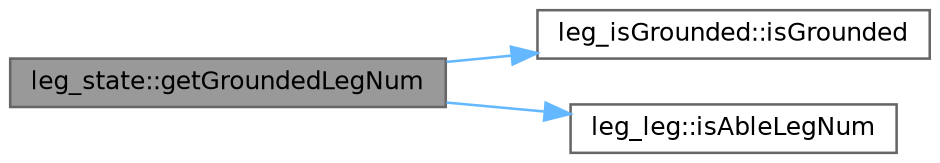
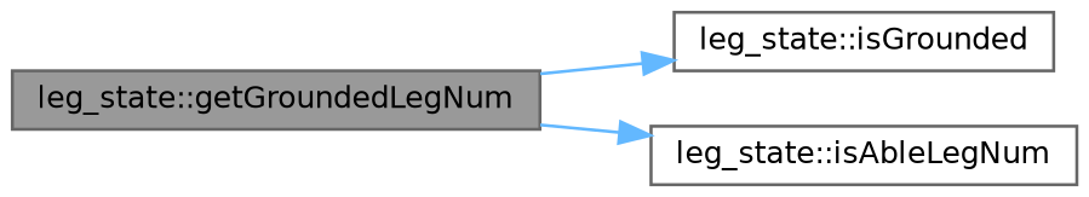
  digraph {
    rankdir=LR
    node [color=grey40 fillcolor=white fontname=Helvetica fontsize=10 shape=box style=filled]
    edge [color=steelblue1 fontname=Helvetica fontsize=10 labelfontname=Helvetica labelfontsize=10 style=solid]
    n1 [color=gray40 fillcolor=grey60 fontcolor=black height=0.2 label="leg_state::getGroundedLegNum" width=0.4]
-   n2 [height=0.2 label="leg_isGrounded::isGrounded" width=0.4]
-   n3 [height=0.2 label="leg_leg::isAbleLegNum" width=0.4]
+   n2 [height=0.2 label="leg_state::isGrounded" width=0.4]
+   n3 [height=0.2 label="leg_state::isAbleLegNum" width=0.4]
    n1 -> n2
    n1 -> n3
  }
